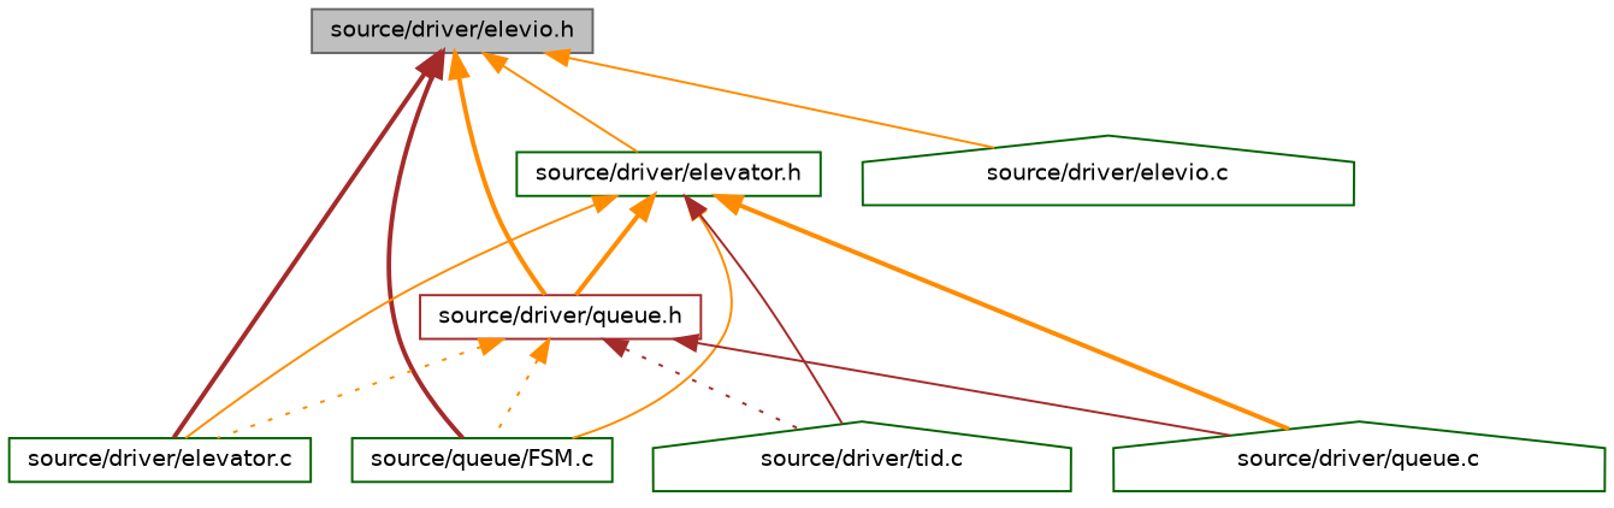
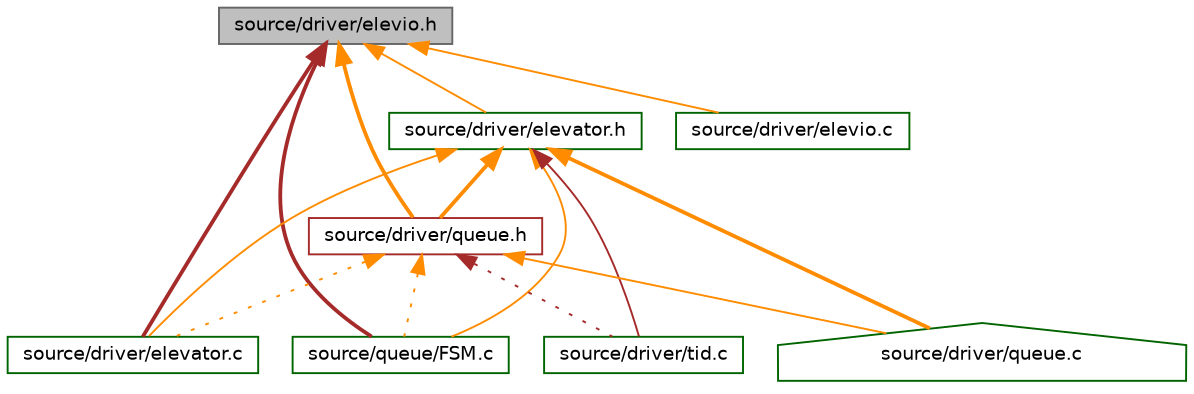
  digraph {
    node [color=darkgreen fillcolor=white fontname=Helvetica fontsize=10 shape=box style=filled]
    edge [color=darkorange dir=back fontname=Helvetica fontsize=10 labelfontname=Helvetica labelfontsize=10 style=solid]
    n1 [color=gray40 fillcolor=grey75 fontcolor=black height=0.2 label="source/driver/elevio.h" width=0.4]
    n2 [height=0.2 label="source/driver/elevator.h" width=0.4]
    n3 [height=0.2 label="source/driver/elevator.c" width=0.4]
    n4 [color=brown height=0.2 label="source/driver/queue.h" width=0.4]
    n5 [height=0.2 label="source/queue/FSM.c" width=0.4]
-   n6 [height=0.2 label="source/driver/elevio.c" shape=house width=0.4]
+   n6 [height=0.2 label="source/driver/elevio.c" width=0.4]
    n7 [height=0.2 label="source/driver/queue.c" shape=house width=0.4]
-   n8 [height=0.2 label="source/driver/tid.c" shape=house width=0.4]
+   n8 [height=0.2 label="source/driver/tid.c" width=0.4]
    n1 -> n2
    n1 -> n3 [color=brown style=bold]
    n1 -> n4 [style=bold]
    n1 -> n5 [color=brown style=bold]
    n1 -> n6
    n2 -> n3
    n2 -> n4 [style=bold]
    n2 -> n5
    n2 -> n7 [style=bold]
    n2 -> n8 [color=brown]
    n4 -> n3 [style=dotted]
    n4 -> n5 [style=dotted]
-   n4 -> n7 [color=brown]
+   n4 -> n7
    n4 -> n8 [color=brown style=dotted]
  }
